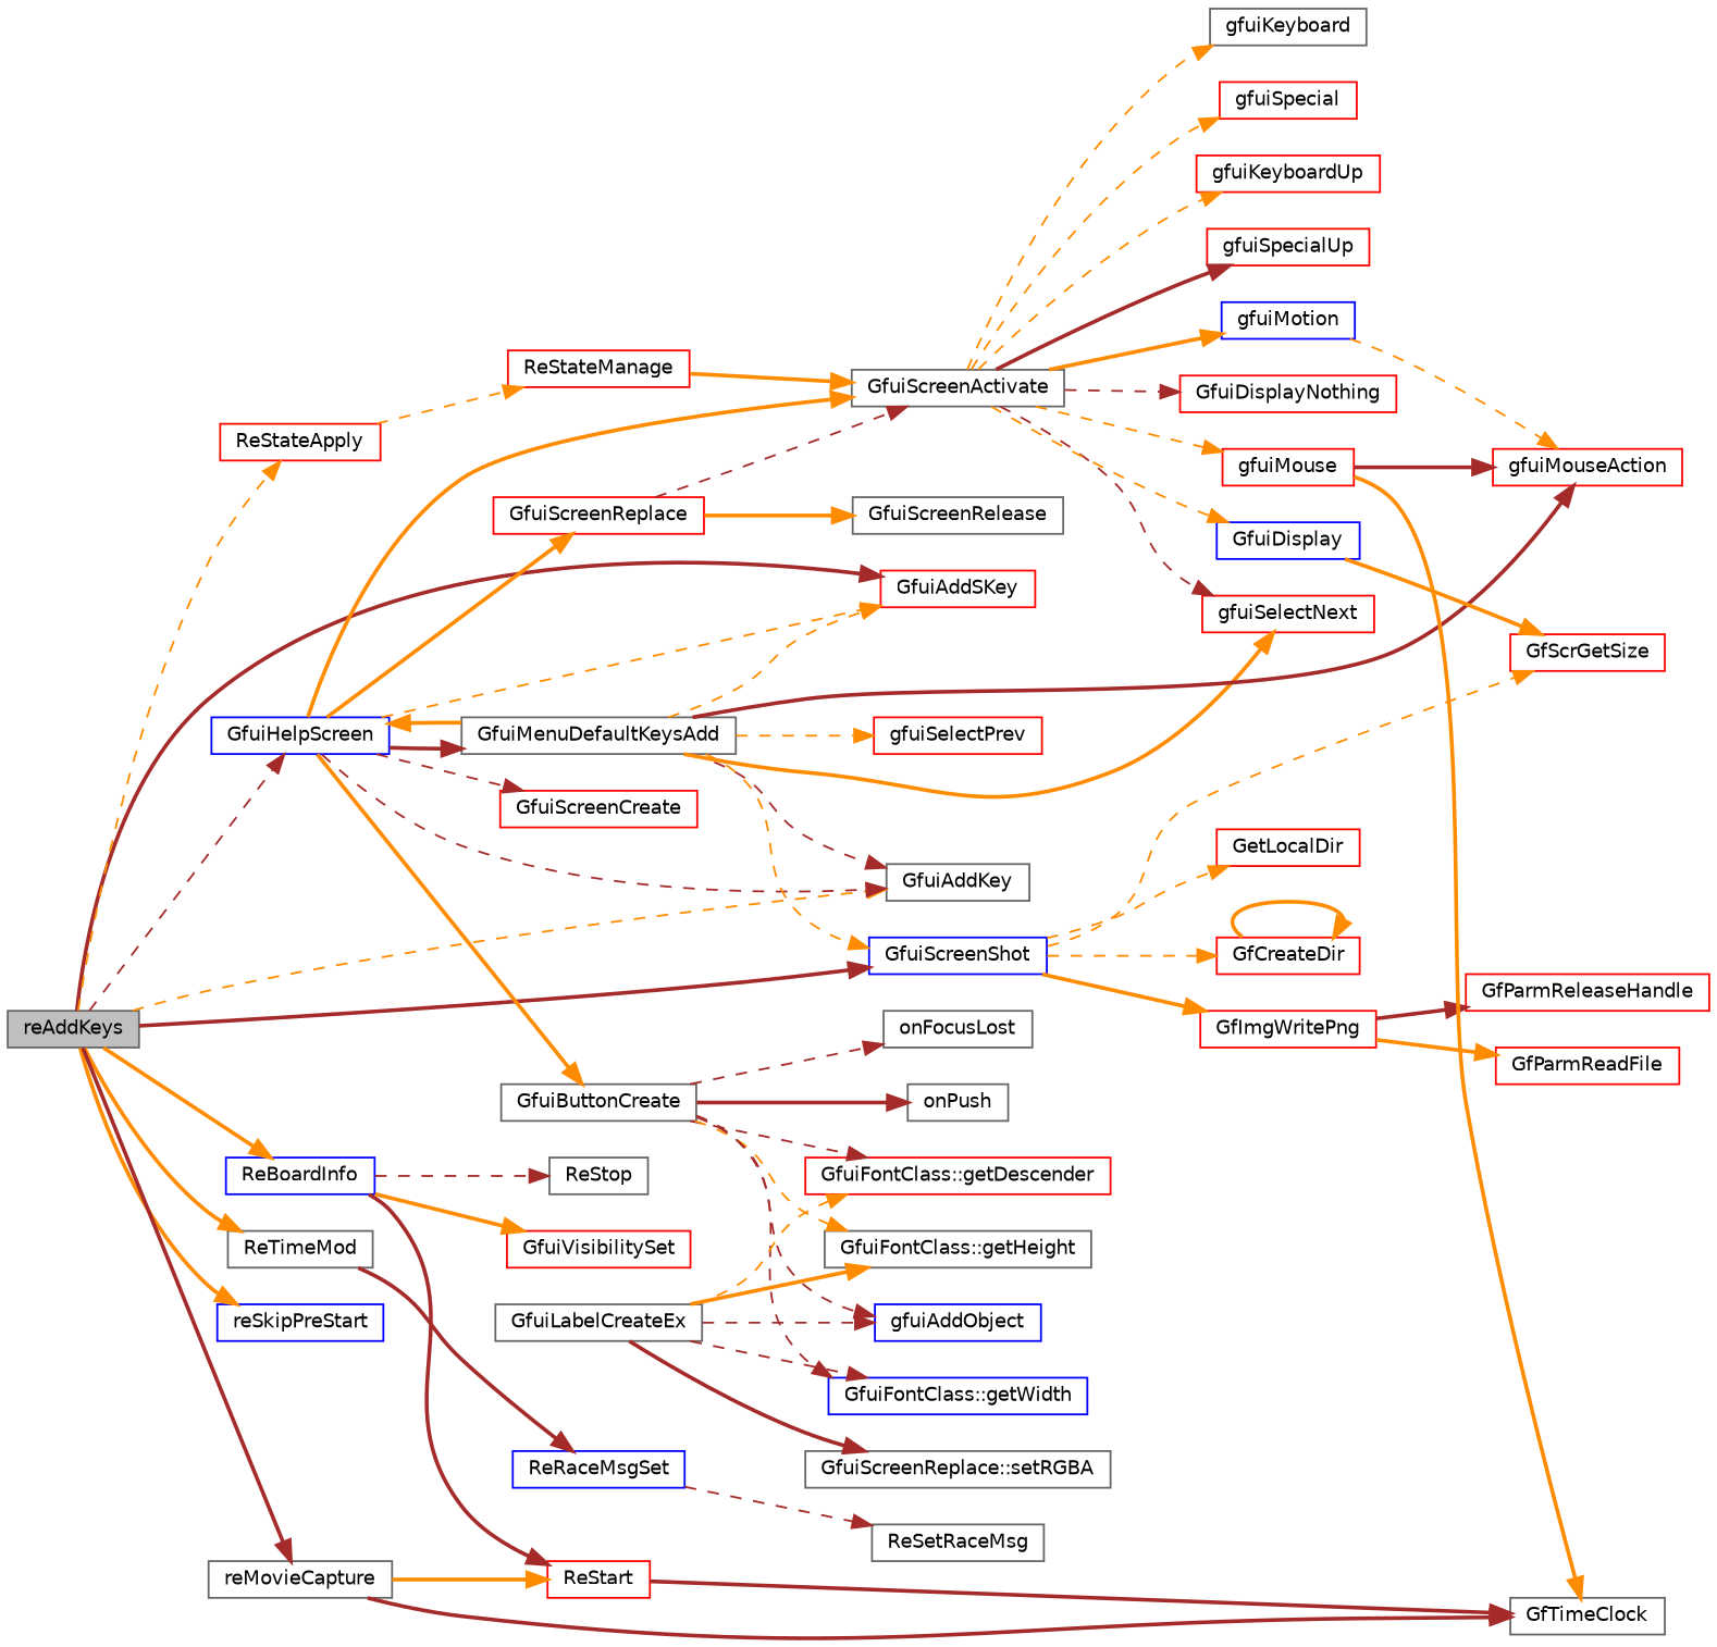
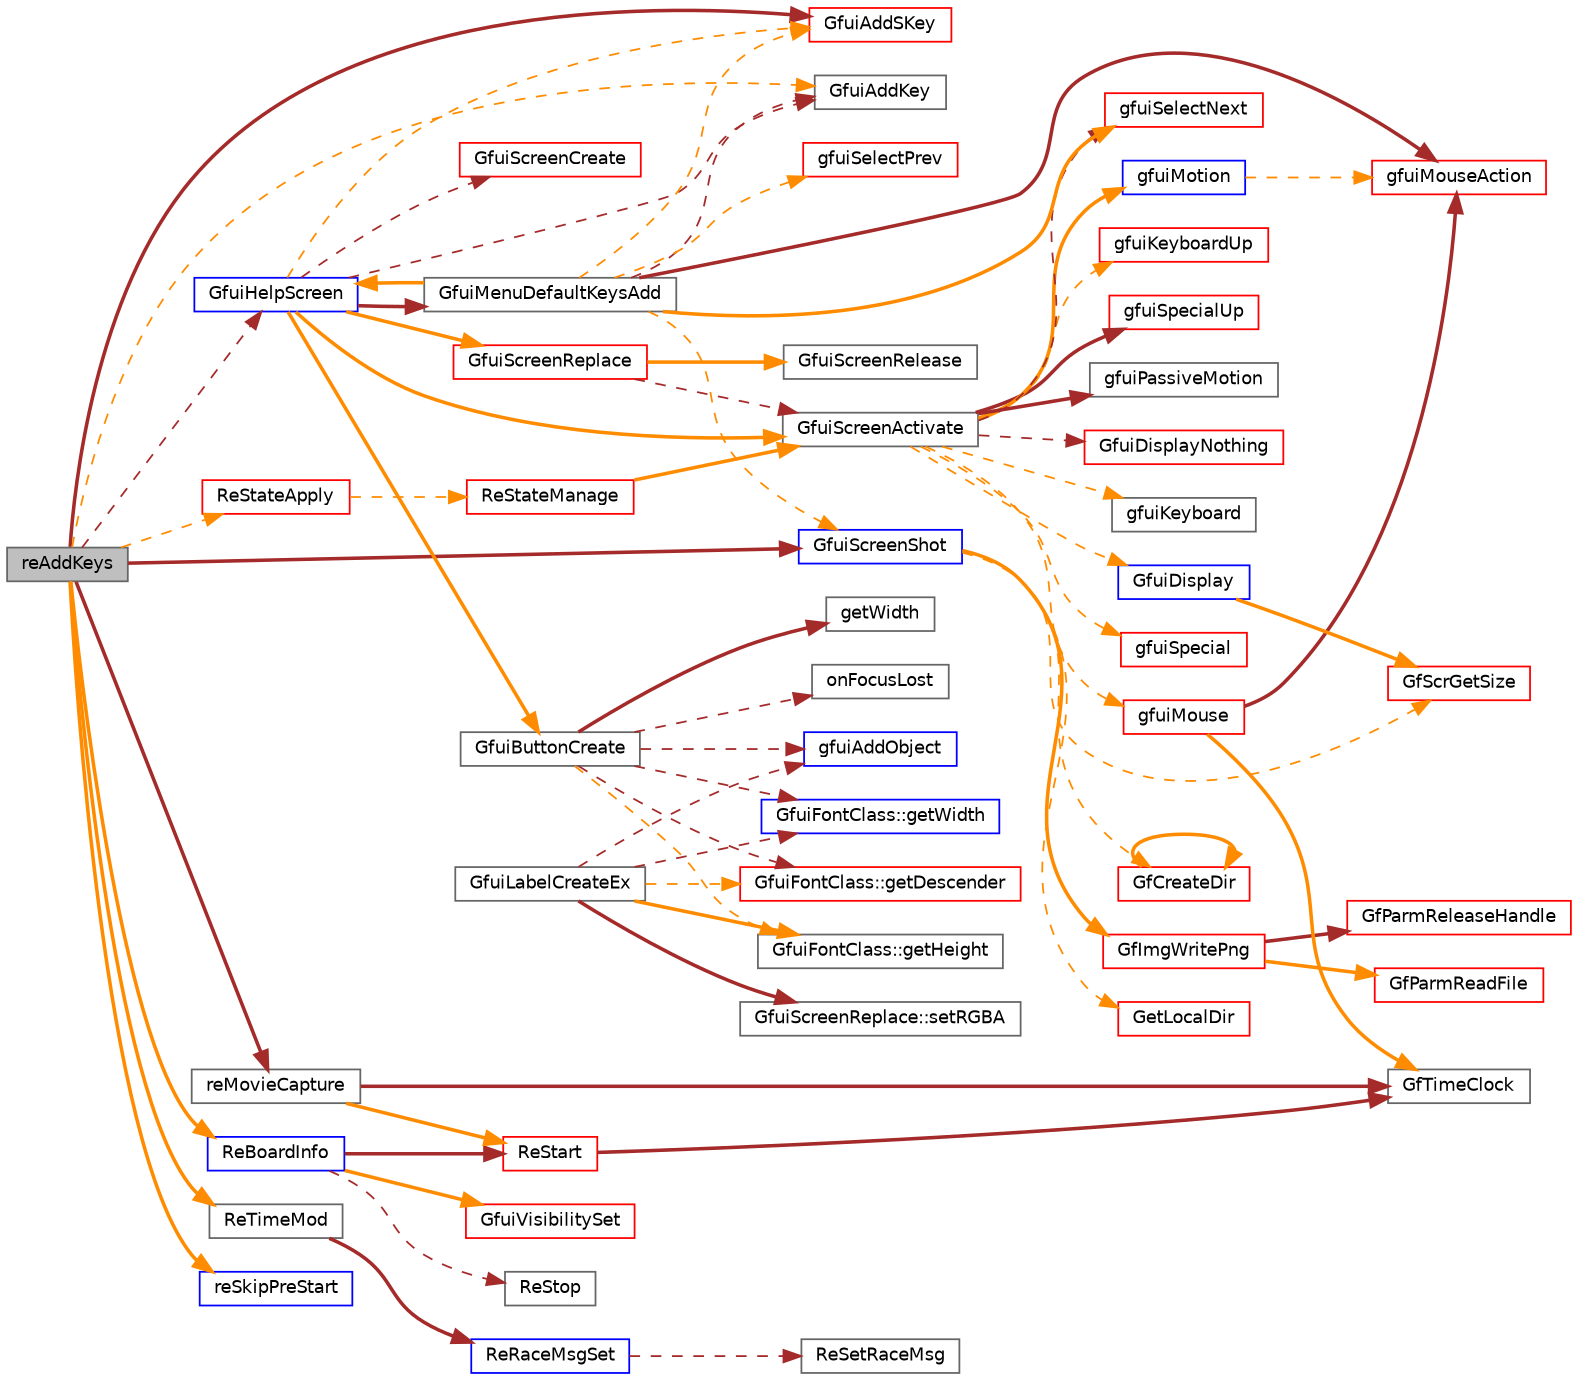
  digraph {
    rankdir=LR
    node [color=red fillcolor=white fontname=Helvetica fontsize=10 shape=record style=filled]
    edge [color=darkorange fontname=Helvetica fontsize=10 labelfontname=Helvetica labelfontsize=10 style=bold]
    n1 [color=gray40 fillcolor=grey75 fontcolor=black height=0.2 label=reAddKeys width=0.4]
    n2 [height=0.2 label=GfuiAddSKey width=0.4]
    n3 [color=blue height=0.2 label=GfuiHelpScreen width=0.4]
    n4 [color=gray40 height=0.2 label=GfuiAddKey width=0.4]
    n5 [color=blue height=0.2 label=GfuiScreenShot width=0.4]
    n6 [color=gray40 height=0.2 label=ReTimeMod width=0.4]
    n7 [color=blue height=0.2 label=ReBoardInfo width=0.4]
    n8 [height=0.2 label=ReStateApply width=0.4]
    n9 [color=blue height=0.2 label=reSkipPreStart width=0.4]
    n10 [color=gray40 height=0.2 label=reMovieCapture width=0.4]
    n11 [height=0.2 label=GfuiScreenCreate width=0.4]
    n12 [color=gray40 height=0.2 label=GfuiButtonCreate width=0.4]
    n13 [color=gray40 height=0.2 label=GfuiScreenActivate width=0.4]
    n14 [height=0.2 label=GfuiScreenReplace width=0.4]
    n15 [color=gray40 height=0.2 label=GfuiMenuDefaultKeysAdd width=0.4]
    n16 [height=0.2 label=GfScrGetSize width=0.4]
    n17 [height=0.2 label=GetLocalDir width=0.4]
    n18 [height=0.2 label=GfCreateDir width=0.4]
    n19 [height=0.2 label=GfImgWritePng width=0.4]
    n20 [color=blue height=0.2 label=ReRaceMsgSet width=0.4]
    n21 [height=0.2 label=ReStart width=0.4]
    n22 [height=0.2 label=GfuiVisibilitySet width=0.4]
    n23 [color=gray40 height=0.2 label=ReStop width=0.4]
    n24 [height=0.2 label=ReStateManage width=0.4]
    n25 [color=gray40 height=0.2 label=GfTimeClock width=0.4]
    n26 [color=gray40 height=0.2 label=GfuiLabelCreateEx width=0.4]
    n27 [color=gray40 height=0.2 label="GfuiScreenReplace::setRGBA" width=0.4]
    n28 [color=blue height=0.2 label="GfuiFontClass::getWidth" width=0.4]
    n29 [height=0.2 label="GfuiFontClass::getDescender" width=0.4]
    n30 [color=gray40 height=0.2 label="GfuiFontClass::getHeight" width=0.4]
    n31 [color=blue height=0.2 label=gfuiAddObject width=0.4]
-   n32 [color=gray40 height=0.2 label=onPush width=0.4]
+   n32 [color=gray40 height=0.2 label=getWidth width=0.4]
    n33 [color=gray40 height=0.2 label=onFocusLost width=0.4]
    n34 [color=gray40 height=0.2 label=gfuiKeyboard width=0.4]
    n35 [height=0.2 label=gfuiSpecial width=0.4]
    n36 [height=0.2 label=gfuiKeyboardUp width=0.4]
    n37 [height=0.2 label=gfuiSpecialUp width=0.4]
    n38 [height=0.2 label=gfuiMouse width=0.4]
    n39 [color=blue height=0.2 label=gfuiMotion width=0.4]
+   n40 [color=gray40 height=0.2 label=gfuiPassiveMotion width=0.4]
    n41 [height=0.2 label=gfuiSelectNext width=0.4]
    n42 [color=blue height=0.2 label=GfuiDisplay width=0.4]
    n43 [height=0.2 label=GfuiDisplayNothing width=0.4]
    n44 [color=gray40 height=0.2 label=GfuiScreenRelease width=0.4]
    n45 [height=0.2 label=gfuiMouseAction width=0.4]
    n46 [height=0.2 label=gfuiSelectPrev width=0.4]
    n47 [height=0.2 label=GfParmReadFile width=0.4]
    n48 [height=0.2 label=GfParmReleaseHandle width=0.4]
    n49 [color=gray40 height=0.2 label=ReSetRaceMsg width=0.4]
    n1 -> n2 [color=brown]
    n1 -> n3 [color=brown style=dashed]
    n1 -> n4 [style=dashed]
    n1 -> n5 [color=brown]
    n1 -> n6
    n1 -> n7
    n1 -> n8 [style=dashed]
    n1 -> n9
    n1 -> n10 [color=brown]
    n3 -> n2 [style=dashed]
    n3 -> n4 [color=brown style=dashed]
    n3 -> n11 [color=brown style=dashed]
    n3 -> n12
    n3 -> n13
    n3 -> n14
    n3 -> n15 [color=brown]
    n5 -> n16 [style=dashed]
    n5 -> n17 [style=dashed]
    n5 -> n18 [style=dashed]
    n5 -> n19
    n6 -> n20 [color=brown]
    n7 -> n21 [color=brown]
    n7 -> n22
    n7 -> n23 [color=brown style=dashed]
    n8 -> n24 [style=dashed]
    n10 -> n21
    n10 -> n25 [color=brown]
    n12 -> n28 [color=brown style=dashed]
    n12 -> n29 [color=brown style=dashed]
    n12 -> n30 [style=dashed]
    n12 -> n31 [color=brown style=dashed]
    n12 -> n32 [color=brown]
    n12 -> n33 [color=brown style=dashed]
    n13 -> n34 [style=dashed]
    n13 -> n35 [style=dashed]
    n13 -> n36 [style=dashed]
    n13 -> n37 [color=brown]
    n13 -> n38 [style=dashed]
    n13 -> n39
+   n13 -> n40 [color=brown]
    n13 -> n41 [color=brown style=dashed]
    n13 -> n42 [style=dashed]
    n13 -> n43 [color=brown style=dashed]
    n14 -> n13 [color=brown style=dashed]
    n14 -> n44
    n15 -> n2 [style=dashed]
    n15 -> n3
    n15 -> n4 [color=brown style=dashed]
    n15 -> n5 [style=dashed]
    n15 -> n41
    n15 -> n45 [color=brown]
    n15 -> n46 [style=dashed]
    n18 -> n18
    n19 -> n47
    n19 -> n48 [color=brown]
    n20 -> n49 [color=brown style=dashed]
    n21 -> n25 [color=brown]
    n24 -> n13
    n26 -> n27 [color=brown]
    n26 -> n28 [color=brown style=dashed]
    n26 -> n29 [style=dashed]
    n26 -> n30
    n26 -> n31 [color=brown style=dashed]
    n38 -> n25
    n38 -> n45 [color=brown]
    n39 -> n45 [style=dashed]
    n42 -> n16
  }
